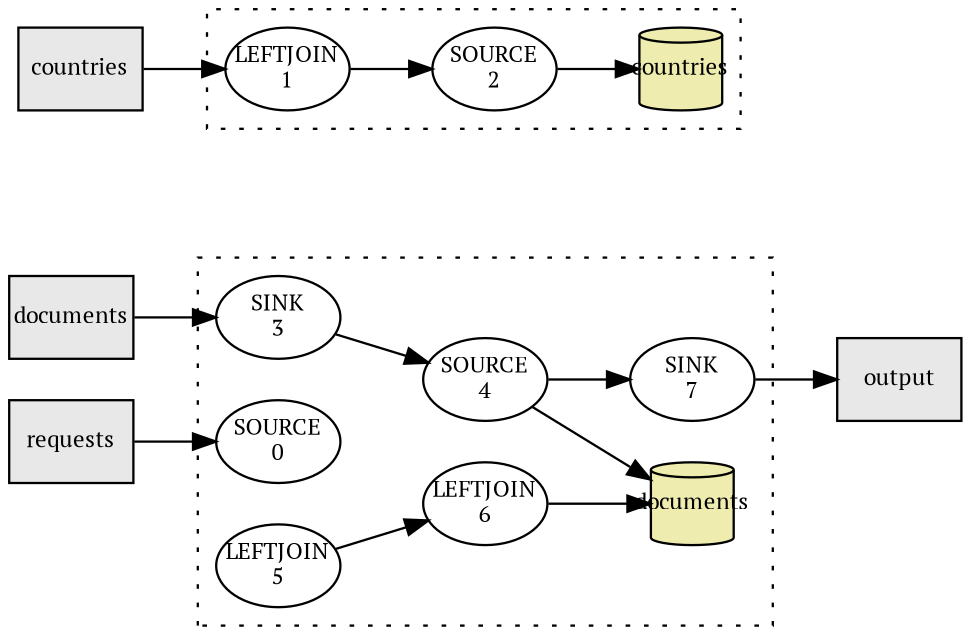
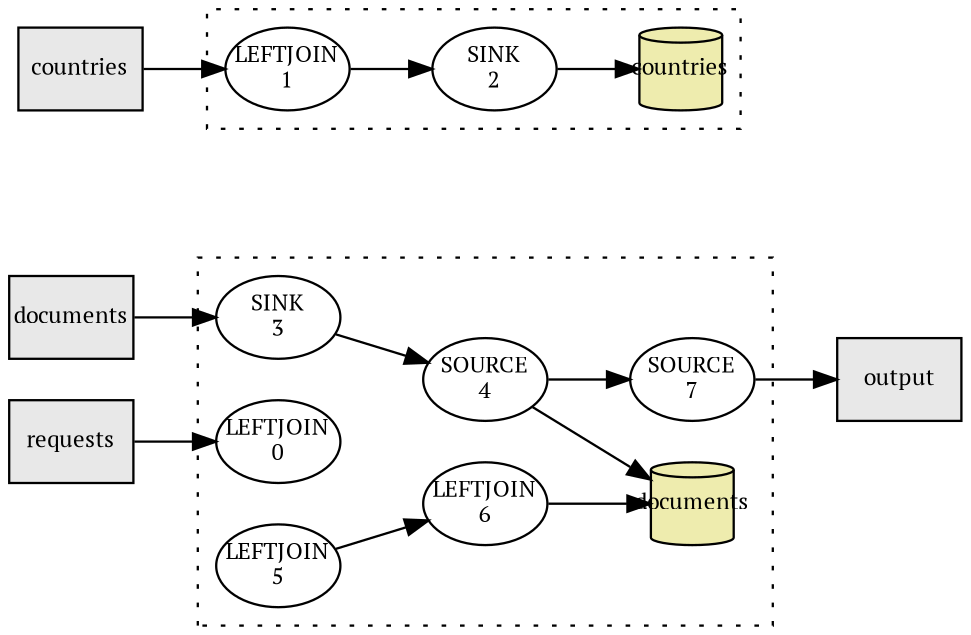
  digraph {
    fontname="PT Serif"
    fontsize=10
    nodesep=0.25
    pack=true
    packmode=clust
    rankdir=LR
    ranksep=0.5
    node [fixedsize=true fontname="PT Serif" fontsize=10 shape=ellipse]
    edge [fontname="PT Serif" fontsize=10]
    n1 [label="LEFTJOIN\n1"]
-   n2 [label="SOURCE\n2"]
+   n2 [label="SINK\n2"]
    n3 [fillcolor="#eeecae" label=countries shape=cylinder style=filled width=0.5]
-   n4 [label="SINK\n7"]
+   n4 [label="SOURCE\n7"]
    n5 [label="SINK\n3"]
    n6 [label="SOURCE\n4"]
-   n7 [label="SOURCE\n0"]
+   n7 [label="LEFTJOIN\n0"]
    n8 [label="LEFTJOIN\n5"]
    n9 [label="LEFTJOIN\n6"]
    n10 [fillcolor="#eeecae" label=documents shape=cylinder style=filled width=0.5]
    n11 [fillcolor="#e8e8e8" label=output shape=box style=filled]
    n12 [fillcolor="#e8e8e8" label=countries shape=box style=filled]
    n13 [fillcolor="#e8e8e8" label=documents shape=box style=filled]
    n14 [fillcolor="#e8e8e8" label=requests shape=box style=filled]
    subgraph cluster_1 {
      style=dotted
      n1
      n2
      n3
    }
    subgraph cluster_2 {
      style=dotted
      n4
      n5
      n6
      n7
      n8
      n9
      n10
    }
    n1 -> n2
    n2 -> n3
    n4 -> n11
    n5 -> n6
    n6 -> n4
    n6 -> n10
    n8 -> n9
    n9 -> n10
    n12 -> n1
    n13 -> n5
    n14 -> n7
  }
